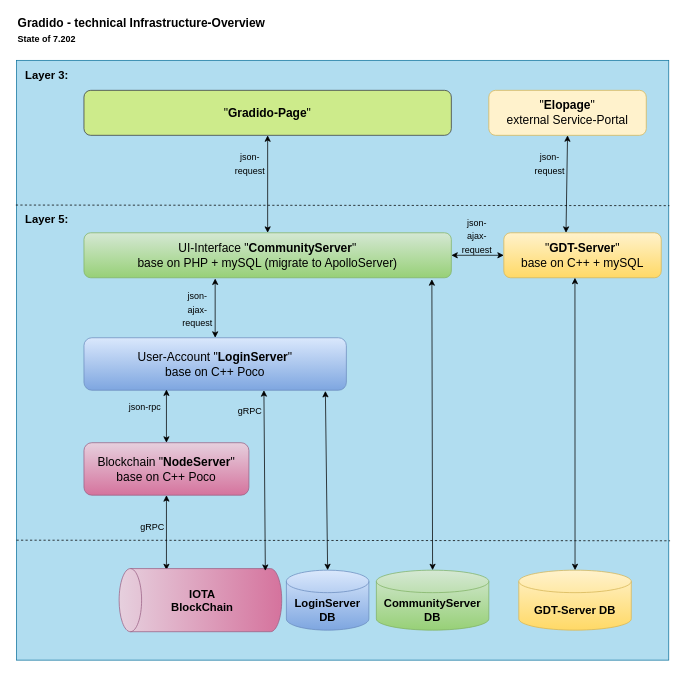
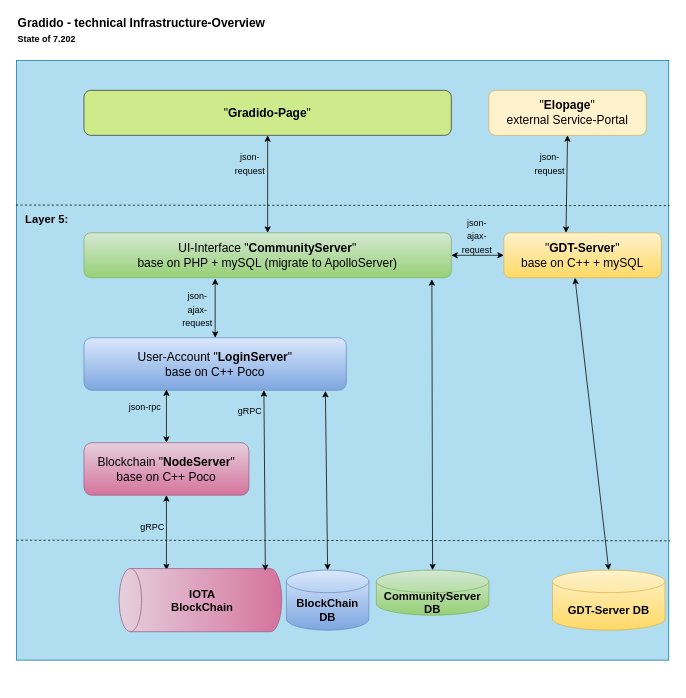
  <mxCell id="0" />
  <mxCell id="1" parent="0" />
  <mxCell id="2" value="" style="rounded=0;whiteSpace=wrap;html=1;fillColor=#b1ddf0;strokeColor=#10739e;" parent="1" vertex="1"><mxGeometry x="21" y="80" width="870" height="800" as="geometry" /></mxCell>
  <mxCell id="3" value="Gradido - technical Infrastructure-Overview&lt;br&gt;&lt;font style=&quot;font-size: 12px&quot;&gt;State of 7.202&lt;/font&gt;" style="text;html=1;strokeColor=none;fillColor=none;align=left;verticalAlign=middle;whiteSpace=wrap;rounded=0;fontSize=16;fontStyle=1" parent="1" vertex="1"><mxGeometry x="21" y="20" width="400" height="40" as="geometry" /></mxCell>
  <mxCell id="4" value="UI-Interface &quot;&lt;b&gt;CommunityServer&lt;/b&gt;&quot; &lt;br&gt;base on PHP + mySQL (migrate to ApolloServer)" style="rounded=1;whiteSpace=wrap;html=1;fontSize=16;align=center;fillColor=#d5e8d4;strokeColor=#82b366;gradientColor=#97d077;" parent="1" vertex="1"><mxGeometry x="111" y="310" width="490" height="60" as="geometry" /></mxCell>
  <mxCell id="5" value="User-Account &quot;&lt;b&gt;LoginServer&lt;/b&gt;&quot; &lt;br&gt;base on C++ Poco" style="rounded=1;whiteSpace=wrap;html=1;fontSize=16;align=center;fillColor=#dae8fc;strokeColor=#6c8ebf;gradientColor=#7ea6e0;" parent="1" vertex="1"><mxGeometry x="111" y="450" width="350" height="70" as="geometry" /></mxCell>
  <mxCell id="6" value="Blockchain &quot;&lt;b&gt;NodeServer&lt;/b&gt;&quot; &lt;br&gt;base on C++ Poco" style="rounded=1;whiteSpace=wrap;html=1;fontSize=16;align=center;fillColor=#e6d0de;strokeColor=#996185;gradientColor=#d5739d;" parent="1" vertex="1"><mxGeometry x="111" y="590" width="220" height="70" as="geometry" /></mxCell>
- <mxCell id="7" value="CommunityServer DB" style="shape=cylinder3;whiteSpace=wrap;html=1;boundedLbl=1;backgroundOutline=1;size=15;fillColor=#d5e8d4;strokeColor=#82b366;fontSize=15;fontStyle=1;gradientColor=#97d077;" parent="1" vertex="1"><mxGeometry x="501" y="760" width="150" height="80" as="geometry" /></mxCell>
+ <mxCell id="7" value="CommunityServer DB" style="shape=cylinder3;whiteSpace=wrap;html=1;boundedLbl=1;backgroundOutline=1;size=15;fillColor=#d5e8d4;strokeColor=#82b366;fontSize=15;fontStyle=1;gradientColor=#97d077;" parent="1" vertex="1"><mxGeometry x="501" y="760" width="150" height="60" as="geometry" /></mxCell>
  <mxCell id="8" value="" style="endArrow=classic;startArrow=classic;html=1;fontSize=15;exitX=0.5;exitY=0;exitDx=0;exitDy=0;exitPerimeter=0;entryX=0.947;entryY=1.033;entryDx=0;entryDy=0;entryPerimeter=0;" parent="1" source="7" target="4" edge="1"><mxGeometry width="50" height="50" relative="1" as="geometry"><mxPoint x="371" y="590" as="sourcePoint" /><mxPoint x="421" y="540" as="targetPoint" /></mxGeometry></mxCell>
- <mxCell id="9" value="LoginServer DB" style="shape=cylinder3;whiteSpace=wrap;html=1;boundedLbl=1;backgroundOutline=1;size=15;fillColor=#dae8fc;strokeColor=#6c8ebf;fontSize=15;fontStyle=1;gradientColor=#7ea6e0;" parent="1" vertex="1"><mxGeometry x="381" y="760" width="110" height="80" as="geometry" /></mxCell>
+ <mxCell id="9" value="BlockChain DB" style="shape=cylinder3;whiteSpace=wrap;html=1;boundedLbl=1;backgroundOutline=1;size=15;fillColor=#dae8fc;strokeColor=#6c8ebf;fontSize=15;fontStyle=1;gradientColor=#7ea6e0;" parent="1" vertex="1"><mxGeometry x="381" y="760" width="110" height="80" as="geometry" /></mxCell>
  <mxCell id="10" value="" style="endArrow=classic;startArrow=classic;html=1;fontSize=15;entryX=0.92;entryY=1.014;entryDx=0;entryDy=0;exitX=0.5;exitY=0;exitDx=0;exitDy=0;exitPerimeter=0;entryPerimeter=0;" parent="1" source="9" target="5" edge="1"><mxGeometry width="50" height="50" relative="1" as="geometry"><mxPoint x="696" y="770" as="sourcePoint" /><mxPoint x="689.24" y="324.02" as="targetPoint" /></mxGeometry></mxCell>
  <mxCell id="11" value="" style="endArrow=classic;startArrow=classic;html=1;fontSize=15;fontColor=#000000;entryX=0.5;entryY=1;entryDx=0;entryDy=0;" parent="1" target="6" edge="1"><mxGeometry width="50" height="50" relative="1" as="geometry"><mxPoint x="221" y="760" as="sourcePoint" /><mxPoint x="441" y="550" as="targetPoint" /></mxGeometry></mxCell>
  <mxCell id="12" value="" style="group" parent="1" vertex="1" connectable="0"><mxGeometry x="181" y="600" width="200" height="183.75" as="geometry" /></mxCell>
  <mxCell id="13" value="" style="shape=cylinder3;whiteSpace=wrap;html=1;boundedLbl=1;backgroundOutline=1;size=15;fillColor=#e6d0de;strokeColor=#996185;fontSize=15;fontStyle=1;gradientColor=#d5739d;rotation=-90;flipH=1;flipV=0;" parent="12" vertex="1"><mxGeometry x="43.2" y="91.56" width="84.21" height="216.87" as="geometry" /></mxCell>
  <mxCell id="14" value="&lt;span style=&quot;font-weight: 700;&quot;&gt;IOTA BlockChain&lt;/span&gt;" style="text;html=1;align=center;verticalAlign=middle;whiteSpace=wrap;rounded=0;fontSize=15;glass=0;opacity=0;fillColor=none;labelBackgroundColor=none;" parent="12" vertex="1"><mxGeometry x="29.998" y="180" width="115.789" height="40" as="geometry" /></mxCell>
  <mxCell id="15" value="" style="endArrow=none;dashed=1;html=1;fontSize=15;fontColor=#000000;entryX=1.002;entryY=0.801;entryDx=0;entryDy=0;entryPerimeter=0;" parent="1" target="2" edge="1"><mxGeometry width="50" height="50" relative="1" as="geometry"><mxPoint x="21" y="720" as="sourcePoint" /><mxPoint x="783" y="720" as="targetPoint" /></mxGeometry></mxCell>
  <mxCell id="16" value="&lt;b&gt;Layer 5:&lt;/b&gt;" style="text;html=1;strokeColor=none;fillColor=none;align=left;verticalAlign=middle;whiteSpace=wrap;rounded=0;glass=0;labelBackgroundColor=none;fontSize=15;fontColor=#000000;opacity=0;" parent="1" vertex="1"><mxGeometry x="31" y="281" width="70" height="20" as="geometry" /></mxCell>
  <mxCell id="17" value="" style="endArrow=classic;startArrow=classic;html=1;fontSize=15;fontColor=#000000;exitX=0.5;exitY=0;exitDx=0;exitDy=0;" parent="1" source="6" edge="1"><mxGeometry width="50" height="50" relative="1" as="geometry"><mxPoint x="291" y="767.895" as="sourcePoint" /><mxPoint x="221" y="519" as="targetPoint" /></mxGeometry></mxCell>
  <mxCell id="18" value="" style="endArrow=classic;startArrow=classic;html=1;fontSize=15;entryX=0.898;entryY=0.986;entryDx=0;entryDy=0;exitX=0.5;exitY=0;exitDx=0;exitDy=0;exitPerimeter=0;entryPerimeter=0;" parent="1" edge="1"><mxGeometry width="50" height="50" relative="1" as="geometry"><mxPoint x="352.92" y="760.98" as="sourcePoint" /><mxPoint x="351" y="520" as="targetPoint" /></mxGeometry></mxCell>
  <mxCell id="19" value="" style="endArrow=classic;startArrow=classic;html=1;fontSize=15;fontColor=#000000;exitX=0.5;exitY=0;exitDx=0;exitDy=0;" parent="1" source="5" edge="1"><mxGeometry width="50" height="50" relative="1" as="geometry"><mxPoint x="231" y="600" as="sourcePoint" /><mxPoint x="286" y="371" as="targetPoint" /></mxGeometry></mxCell>
  <mxCell id="20" value="&quot;&lt;b&gt;GDT-Server&lt;/b&gt;&quot; &lt;br&gt;base on C++ + mySQL" style="rounded=1;whiteSpace=wrap;html=1;fontSize=16;align=center;fillColor=#fff2cc;strokeColor=#d6b656;gradientColor=#ffd966;" parent="1" vertex="1"><mxGeometry x="671" y="310" width="210" height="60" as="geometry" /></mxCell>
- <mxCell id="21" value="GDT-Server DB" style="shape=cylinder3;whiteSpace=wrap;html=1;boundedLbl=1;backgroundOutline=1;size=15;fillColor=#fff2cc;strokeColor=#d6b656;fontSize=15;fontStyle=1;gradientColor=#ffd966;" parent="1" vertex="1"><mxGeometry x="691" y="760" width="150" height="80" as="geometry" /></mxCell>
+ <mxCell id="21" value="GDT-Server DB" style="shape=cylinder3;whiteSpace=wrap;html=1;boundedLbl=1;backgroundOutline=1;size=15;fillColor=#fff2cc;strokeColor=#d6b656;fontSize=15;fontStyle=1;gradientColor=#ffd966;" parent="1" vertex="1"><mxGeometry x="736" y="760" width="150" height="80" as="geometry" /></mxCell>
  <mxCell id="22" value="" style="endArrow=classic;startArrow=classic;html=1;fontSize=15;exitX=0.5;exitY=0;exitDx=0;exitDy=0;exitPerimeter=0;entryX=0.894;entryY=1;entryDx=0;entryDy=0;entryPerimeter=0;" parent="1" source="21" edge="1"><mxGeometry width="50" height="50" relative="1" as="geometry"><mxPoint x="561" y="590" as="sourcePoint" /><mxPoint x="765.88" y="370" as="targetPoint" /></mxGeometry></mxCell>
  <mxCell id="23" value="" style="endArrow=classic;startArrow=classic;html=1;fontSize=15;fontColor=#000000;entryX=0;entryY=0.5;entryDx=0;entryDy=0;" parent="1" target="20" edge="1"><mxGeometry width="50" height="50" relative="1" as="geometry"><mxPoint x="601" y="340" as="sourcePoint" /><mxPoint x="581" y="520" as="targetPoint" /></mxGeometry></mxCell>
  <mxCell id="24" value="&lt;font style=&quot;font-size: 12px&quot;&gt;json-&lt;br&gt;ajax-&lt;br&gt;request&lt;/font&gt;" style="edgeLabel;html=1;align=center;verticalAlign=middle;resizable=0;points=[];fontSize=15;fontColor=#000000;labelBackgroundColor=none;" parent="23" vertex="1" connectable="0"><mxGeometry x="-0.343" relative="1" as="geometry"><mxPoint x="10" y="-28" as="offset" /></mxGeometry></mxCell>
  <mxCell id="25" value="&lt;font style=&quot;font-size: 12px&quot;&gt;json-&lt;br&gt;ajax-&lt;br&gt;request&lt;/font&gt;" style="edgeLabel;html=1;align=center;verticalAlign=middle;resizable=0;points=[];fontSize=15;fontColor=#000000;labelBackgroundColor=none;" parent="1" vertex="1" connectable="0"><mxGeometry x="261" y="410" as="geometry" /></mxCell>
  <mxCell id="26" value="&lt;font style=&quot;font-size: 12px&quot;&gt;json-rpc&lt;br&gt;&lt;/font&gt;" style="edgeLabel;html=1;align=center;verticalAlign=middle;resizable=0;points=[];fontSize=15;fontColor=#000000;labelBackgroundColor=none;" parent="1" vertex="1" connectable="0"><mxGeometry x="191" y="540" as="geometry" /></mxCell>
  <mxCell id="27" value="&lt;font style=&quot;font-size: 12px&quot;&gt;gRPC&lt;br&gt;&lt;/font&gt;" style="edgeLabel;html=1;align=center;verticalAlign=middle;resizable=0;points=[];fontSize=15;fontColor=#000000;labelBackgroundColor=none;" parent="1" vertex="1" connectable="0"><mxGeometry x="201" y="700" as="geometry" /></mxCell>
  <mxCell id="28" value="&lt;font style=&quot;font-size: 12px&quot;&gt;gRPC&lt;br&gt;&lt;/font&gt;" style="edgeLabel;html=1;align=center;verticalAlign=middle;resizable=0;points=[];fontSize=15;fontColor=#000000;labelBackgroundColor=none;" parent="1" vertex="1" connectable="0"><mxGeometry x="331" y="545" as="geometry" /></mxCell>
  <mxCell id="29" value="" style="endArrow=none;dashed=1;html=1;fontSize=15;fontColor=#000000;entryX=1.002;entryY=0.401;entryDx=0;entryDy=0;entryPerimeter=0;exitX=0;exitY=0.4;exitDx=0;exitDy=0;exitPerimeter=0;" parent="1" edge="1"><mxGeometry width="50" height="50" relative="1" as="geometry"><mxPoint x="20.13" y="273" as="sourcePoint" /><mxPoint x="891.87" y="273.8" as="targetPoint" /></mxGeometry></mxCell>
- <mxCell id="30" value="&lt;b&gt;Layer 3:&lt;/b&gt;" style="text;html=1;strokeColor=none;fillColor=none;align=left;verticalAlign=middle;whiteSpace=wrap;rounded=0;glass=0;labelBackgroundColor=none;fontSize=15;fontColor=#000000;opacity=0;" parent="1" vertex="1"><mxGeometry x="31" y="90" width="70" height="20" as="geometry" /></mxCell>
  <mxCell id="31" value="&quot;&lt;b&gt;Elopage&lt;/b&gt;&quot; &lt;br&gt;external Service-Portal" style="rounded=1;whiteSpace=wrap;html=1;fontSize=16;align=center;fillColor=#fff2cc;strokeColor=#d6b656;" parent="1" vertex="1"><mxGeometry x="651" y="120" width="210" height="60" as="geometry" /></mxCell>
  <mxCell id="32" value="&quot;&lt;b&gt;Gradido-Page&lt;/b&gt;&quot;" style="rounded=1;whiteSpace=wrap;html=1;fontSize=16;align=center;fillColor=#cdeb8b;strokeColor=#36393d;" parent="1" vertex="1"><mxGeometry x="111" y="120" width="490" height="60" as="geometry" /></mxCell>
  <mxCell id="33" value="" style="endArrow=classic;startArrow=classic;html=1;fontSize=15;fontColor=#000000;entryX=0.5;entryY=1;entryDx=0;entryDy=0;exitX=0.5;exitY=0;exitDx=0;exitDy=0;" parent="1" source="4" target="32" edge="1"><mxGeometry width="50" height="50" relative="1" as="geometry"><mxPoint x="531" y="420" as="sourcePoint" /><mxPoint x="581" y="370" as="targetPoint" /></mxGeometry></mxCell>
  <mxCell id="34" value="" style="endArrow=classic;startArrow=classic;html=1;fontSize=15;fontColor=#000000;entryX=0.5;entryY=1;entryDx=0;entryDy=0;exitX=0.395;exitY=0;exitDx=0;exitDy=0;exitPerimeter=0;" parent="1" source="20" target="31" edge="1"><mxGeometry width="50" height="50" relative="1" as="geometry"><mxPoint x="755.5" y="310" as="sourcePoint" /><mxPoint x="755.5" y="180" as="targetPoint" /></mxGeometry></mxCell>
  <mxCell id="35" value="&lt;font style=&quot;font-size: 12px&quot;&gt;json-&lt;br&gt;request&lt;/font&gt;" style="edgeLabel;html=1;align=center;verticalAlign=middle;resizable=0;points=[];fontSize=15;fontColor=#000000;labelBackgroundColor=none;" parent="1" vertex="1" connectable="0"><mxGeometry x="331" y="216" as="geometry" /></mxCell>
  <mxCell id="36" value="&lt;font style=&quot;font-size: 12px&quot;&gt;json-&lt;br&gt;request&lt;/font&gt;" style="edgeLabel;html=1;align=center;verticalAlign=middle;resizable=0;points=[];fontSize=15;fontColor=#000000;labelBackgroundColor=none;" parent="1" vertex="1" connectable="0"><mxGeometry x="731" y="216" as="geometry" /></mxCell>
